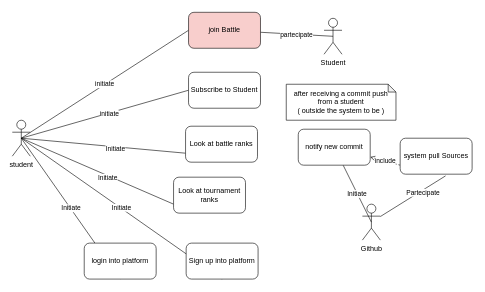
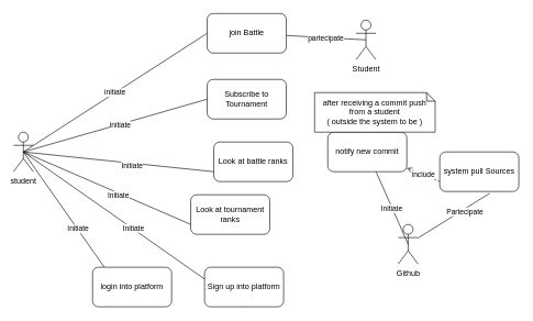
  <mxCell id="0" />
  <mxCell id="1" parent="0" />
  <mxCell id="2" value="initiate" style="rounded=0;orthogonalLoop=1;jettySize=auto;html=1;exitX=0.5;exitY=0.5;exitDx=0;exitDy=0;exitPerimeter=0;entryX=0;entryY=0.5;entryDx=0;entryDy=0;endArrow=none;endFill=0;" edge="1" parent="1" source="3" target="6"><mxGeometry relative="1" as="geometry" /></mxCell>
  <mxCell id="3" value="student" style="shape=umlActor;verticalLabelPosition=bottom;verticalAlign=top;html=1;outlineConnect=0;" vertex="1" parent="1"><mxGeometry x="20" y="200" width="30" height="60" as="geometry" /></mxCell>
  <mxCell id="4" value="partecipate" style="rounded=0;orthogonalLoop=1;jettySize=auto;html=1;exitX=0.5;exitY=0.5;exitDx=0;exitDy=0;exitPerimeter=0;endArrow=none;endFill=0;" edge="1" parent="1" source="5" target="6"><mxGeometry relative="1" as="geometry"><mxPoint x="190" y="375" as="targetPoint" /></mxGeometry></mxCell>
  <mxCell id="5" value="Student" style="shape=umlActor;verticalLabelPosition=bottom;verticalAlign=top;html=1;outlineConnect=0;" vertex="1" parent="1"><mxGeometry x="540" y="30" width="30" height="60" as="geometry" /></mxCell>
- <mxCell id="6" value="join Battle" style="rounded=1;whiteSpace=wrap;html=1;fillColor=#f8cecc;" vertex="1" parent="1"><mxGeometry x="314" y="20" width="120" height="60" as="geometry" /></mxCell>
+ <mxCell id="6" value="join Battle" style="rounded=1;whiteSpace=wrap;html=1;" vertex="1" parent="1"><mxGeometry x="314" y="20" width="120" height="60" as="geometry" /></mxCell>
  <mxCell id="7" style="rounded=0;orthogonalLoop=1;jettySize=auto;html=1;entryX=0;entryY=0.5;entryDx=0;entryDy=0;endArrow=none;endFill=0;exitX=0.5;exitY=0.5;exitDx=0;exitDy=0;exitPerimeter=0;" edge="1" parent="1" source="3" target="14"><mxGeometry relative="1" as="geometry"><mxPoint x="220" y="80" as="sourcePoint" /></mxGeometry></mxCell>
  <mxCell id="8" value="initiate" style="edgeLabel;html=1;align=center;verticalAlign=middle;resizable=0;points=[];" vertex="1" connectable="0" parent="7"><mxGeometry x="0.048" relative="1" as="geometry"><mxPoint as="offset" /></mxGeometry></mxCell>
  <mxCell id="9" style="orthogonalLoop=1;jettySize=auto;html=1;entryX=0;entryY=0.75;entryDx=0;entryDy=0;strokeColor=default;endArrow=none;endFill=0;exitX=0.5;exitY=0.5;exitDx=0;exitDy=0;exitPerimeter=0;" edge="1" parent="1" source="3" target="15"><mxGeometry relative="1" as="geometry"><mxPoint x="220" y="58" as="sourcePoint" /></mxGeometry></mxCell>
  <mxCell id="10" value="Initiate" style="edgeLabel;html=1;align=center;verticalAlign=middle;resizable=0;points=[];" vertex="1" connectable="0" parent="9"><mxGeometry x="0.142" y="-3" relative="1" as="geometry"><mxPoint as="offset" /></mxGeometry></mxCell>
  <mxCell id="11" style="rounded=0;orthogonalLoop=1;jettySize=auto;html=1;entryX=0.5;entryY=1;entryDx=0;entryDy=0;endArrow=none;endFill=0;exitX=0.5;exitY=0.5;exitDx=0;exitDy=0;exitPerimeter=0;" edge="1" parent="1" source="3" target="13"><mxGeometry relative="1" as="geometry"><mxPoint x="190" y="50" as="sourcePoint" /></mxGeometry></mxCell>
  <mxCell id="12" value="Initiate" style="edgeLabel;html=1;align=center;verticalAlign=middle;resizable=0;points=[];" vertex="1" connectable="0" parent="11"><mxGeometry x="-0.007" y="1" relative="1" as="geometry"><mxPoint as="offset" /></mxGeometry></mxCell>
  <mxCell id="13" value="Sign up into platform" style="rounded=1;whiteSpace=wrap;html=1;" vertex="1" parent="1"><mxGeometry x="310" y="405" width="120" height="60" as="geometry" /></mxCell>
- <mxCell id="14" value="Subscribe to Student" style="rounded=1;whiteSpace=wrap;html=1;" vertex="1" parent="1"><mxGeometry x="314" y="120" width="120" height="60" as="geometry" /></mxCell>
+ <mxCell id="14" value="Subscribe to Tournament" style="rounded=1;whiteSpace=wrap;html=1;" vertex="1" parent="1"><mxGeometry x="314" y="120" width="120" height="60" as="geometry" /></mxCell>
  <mxCell id="15" value="Look at tournament ranks" style="rounded=1;whiteSpace=wrap;html=1;" vertex="1" parent="1"><mxGeometry x="289" y="295" width="120" height="60" as="geometry" /></mxCell>
  <mxCell id="16" style="rounded=0;orthogonalLoop=1;jettySize=auto;html=1;entryX=0.5;entryY=1;entryDx=0;entryDy=0;endArrow=none;endFill=0;exitX=0.5;exitY=0.5;exitDx=0;exitDy=0;exitPerimeter=0;" edge="1" parent="1" target="18" source="3"><mxGeometry relative="1" as="geometry"><mxPoint x="80" y="230" as="sourcePoint" /></mxGeometry></mxCell>
  <mxCell id="17" value="Initiate" style="edgeLabel;html=1;align=center;verticalAlign=middle;resizable=0;points=[];" vertex="1" connectable="0" parent="16"><mxGeometry x="-0.007" y="1" relative="1" as="geometry"><mxPoint as="offset" /></mxGeometry></mxCell>
  <mxCell id="18" value="login into platform" style="rounded=1;whiteSpace=wrap;html=1;" vertex="1" parent="1"><mxGeometry x="140" y="405" width="120" height="60" as="geometry" /></mxCell>
  <mxCell id="19" value="include" style="edgeStyle=none;html=1;exitX=0;exitY=0.75;exitDx=0;exitDy=0;endArrow=open;endFill=0;dashed=1;" edge="1" parent="1" source="20" target="26"><mxGeometry relative="1" as="geometry" /></mxCell>
  <mxCell id="20" value="system pull Sources" style="rounded=1;whiteSpace=wrap;html=1;" vertex="1" parent="1"><mxGeometry x="667" y="230" width="120" height="60" as="geometry" /></mxCell>
  <mxCell id="21" value="Github" style="shape=umlActor;verticalLabelPosition=bottom;verticalAlign=top;html=1;outlineConnect=0;" vertex="1" parent="1"><mxGeometry x="604" y="340" width="30" height="60" as="geometry" /></mxCell>
  <mxCell id="22" style="rounded=0;orthogonalLoop=1;jettySize=auto;html=1;entryX=0.631;entryY=1.047;entryDx=0;entryDy=0;entryPerimeter=0;endArrow=none;endFill=0;" edge="1" parent="1" source="21" target="20"><mxGeometry relative="1" as="geometry" /></mxCell>
  <mxCell id="23" value="Partecipate" style="edgeLabel;html=1;align=center;verticalAlign=middle;resizable=0;points=[];" vertex="1" connectable="0" parent="22"><mxGeometry x="0.233" y="-2" relative="1" as="geometry"><mxPoint x="2" as="offset" /></mxGeometry></mxCell>
  <mxCell id="24" style="rounded=0;orthogonalLoop=1;jettySize=auto;html=1;endArrow=none;endFill=0;exitX=0.5;exitY=0.5;exitDx=0;exitDy=0;exitPerimeter=0;" edge="1" parent="1" target="26" source="21"><mxGeometry relative="1" as="geometry"><mxPoint x="527" y="405" as="sourcePoint" /></mxGeometry></mxCell>
  <mxCell id="25" value="Initiate" style="edgeLabel;html=1;align=center;verticalAlign=middle;resizable=0;points=[];" vertex="1" connectable="0" parent="24"><mxGeometry x="-0.007" y="1" relative="1" as="geometry"><mxPoint as="offset" /></mxGeometry></mxCell>
- <mxCell id="26" value="notify new commit" style="rounded=1;whiteSpace=wrap;html=1;" vertex="1" parent="1"><mxGeometry x="497" y="215" width="120" height="60" as="geometry" /></mxCell>
+ <mxCell id="26" value="notify new commit" style="rounded=1;whiteSpace=wrap;html=1;" vertex="1" parent="1"><mxGeometry x="497" y="200" width="120" height="60" as="geometry" /></mxCell>
  <mxCell id="27" value="&lt;div&gt;after receiving a commit push from a student&lt;/div&gt;&lt;div&gt;( outside the system to be )&lt;br&gt;&lt;/div&gt;" style="shape=note;whiteSpace=wrap;html=1;backgroundOutline=1;darkOpacity=0.05;size=13;" vertex="1" parent="1"><mxGeometry x="477" y="140" width="183" height="60" as="geometry" /></mxCell>
  <mxCell id="28" style="orthogonalLoop=1;jettySize=auto;html=1;entryX=0;entryY=0.75;entryDx=0;entryDy=0;strokeColor=default;endArrow=none;endFill=0;" edge="1" parent="1" target="30"><mxGeometry relative="1" as="geometry"><mxPoint x="35" y="230" as="sourcePoint" /></mxGeometry></mxCell>
  <mxCell id="29" value="Initiate" style="edgeLabel;html=1;align=center;verticalAlign=middle;resizable=0;points=[];" vertex="1" connectable="0" parent="28"><mxGeometry x="0.142" y="-3" relative="1" as="geometry"><mxPoint as="offset" /></mxGeometry></mxCell>
- <mxCell id="30" value="Look at battle ranks" style="rounded=1;whiteSpace=wrap;html=1;" vertex="1" parent="1"><mxGeometry x="309" y="210" width="120" height="60" as="geometry" /></mxCell>
+ <mxCell id="30" value="Look at battle ranks" style="rounded=1;whiteSpace=wrap;html=1;" vertex="1" parent="1"><mxGeometry x="324" y="215" width="120" height="60" as="geometry" /></mxCell>
